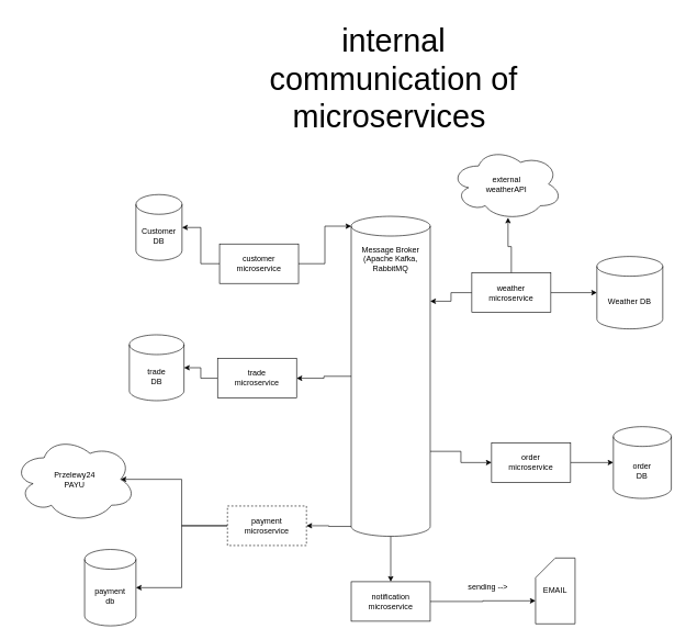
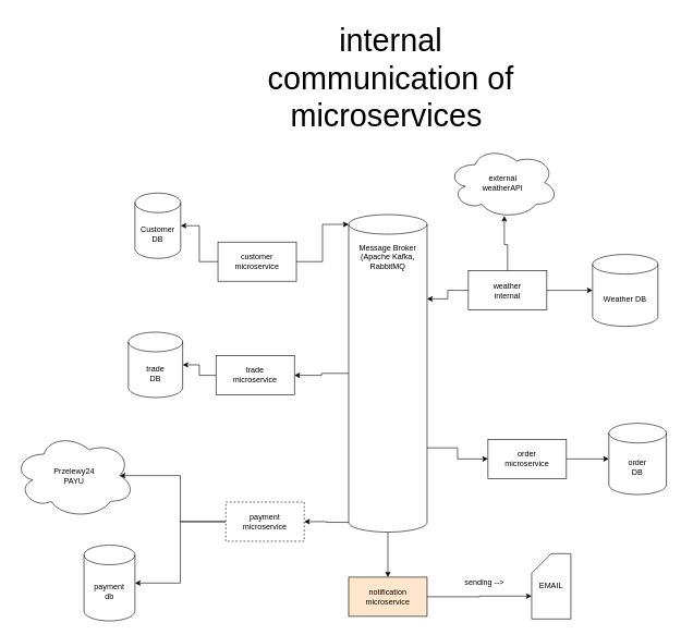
  <mxCell id="0" />
  <mxCell id="1" parent="0" />
  <mxCell id="2" style="edgeStyle=orthogonalEdgeStyle;rounded=0;orthogonalLoop=1;jettySize=auto;html=1;exitX=0;exitY=0.5;exitDx=0;exitDy=0;" edge="1" parent="1" source="4" target="18"><mxGeometry relative="1" as="geometry" /></mxCell>
  <mxCell id="3" style="edgeStyle=orthogonalEdgeStyle;rounded=0;orthogonalLoop=1;jettySize=auto;html=1;exitX=1;exitY=0.5;exitDx=0;exitDy=0;entryX=0;entryY=0;entryDx=0;entryDy=15;entryPerimeter=0;" edge="1" parent="1" source="4" target="23"><mxGeometry relative="1" as="geometry" /></mxCell>
  <mxCell id="4" value="customer&lt;br&gt;microservice" style="rounded=0;whiteSpace=wrap;html=1;" vertex="1" parent="1"><mxGeometry x="333" y="370" width="120" height="60" as="geometry" /></mxCell>
  <mxCell id="5" style="edgeStyle=orthogonalEdgeStyle;rounded=0;orthogonalLoop=1;jettySize=auto;html=1;exitX=1;exitY=0.5;exitDx=0;exitDy=0;entryX=0;entryY=0;entryDx=0;entryDy=65;entryPerimeter=0;" edge="1" parent="1" source="6" target="25"><mxGeometry relative="1" as="geometry" /></mxCell>
- <mxCell id="6" value="notification&lt;br&gt;microservice" style="rounded=0;whiteSpace=wrap;html=1;" vertex="1" parent="1"><mxGeometry x="533" y="883" width="120" height="60" as="geometry" /></mxCell>
+ <mxCell id="6" value="notification&lt;br&gt;microservice" style="rounded=0;whiteSpace=wrap;html=1;fillColor=#ffe6cc;" vertex="1" parent="1"><mxGeometry x="533" y="883" width="120" height="60" as="geometry" /></mxCell>
  <mxCell id="7" style="edgeStyle=orthogonalEdgeStyle;rounded=0;orthogonalLoop=1;jettySize=auto;html=1;exitX=1;exitY=0.5;exitDx=0;exitDy=0;" edge="1" parent="1" source="8" target="32"><mxGeometry relative="1" as="geometry" /></mxCell>
  <mxCell id="8" value="order&lt;br&gt;microservice" style="rounded=0;whiteSpace=wrap;html=1;" vertex="1" parent="1"><mxGeometry x="746.2" y="672" width="120" height="60" as="geometry" /></mxCell>
  <mxCell id="9" style="edgeStyle=orthogonalEdgeStyle;rounded=0;orthogonalLoop=1;jettySize=auto;html=1;exitX=0;exitY=0.5;exitDx=0;exitDy=0;entryX=0.875;entryY=0.5;entryDx=0;entryDy=0;entryPerimeter=0;" edge="1" parent="1" source="11" target="29"><mxGeometry relative="1" as="geometry" /></mxCell>
  <mxCell id="10" style="edgeStyle=orthogonalEdgeStyle;rounded=0;orthogonalLoop=1;jettySize=auto;html=1;exitX=0;exitY=0.5;exitDx=0;exitDy=0;entryX=1;entryY=0.5;entryDx=0;entryDy=0;entryPerimeter=0;" edge="1" parent="1" source="11" target="30"><mxGeometry relative="1" as="geometry" /></mxCell>
  <mxCell id="11" value="payment&lt;br&gt;microservice" style="rounded=0;whiteSpace=wrap;html=1;dashed=1;" vertex="1" parent="1"><mxGeometry x="345" y="768" width="120" height="60" as="geometry" /></mxCell>
  <mxCell id="12" style="edgeStyle=orthogonalEdgeStyle;rounded=0;orthogonalLoop=1;jettySize=auto;html=1;exitX=0;exitY=0.5;exitDx=0;exitDy=0;" edge="1" parent="1" source="13" target="28"><mxGeometry relative="1" as="geometry" /></mxCell>
  <mxCell id="13" value="trade&lt;br&gt;microservice" style="rounded=0;whiteSpace=wrap;html=1;" vertex="1" parent="1"><mxGeometry x="330" y="544" width="120" height="60" as="geometry" /></mxCell>
  <mxCell id="14" style="edgeStyle=orthogonalEdgeStyle;rounded=0;orthogonalLoop=1;jettySize=auto;html=1;exitX=0.5;exitY=0;exitDx=0;exitDy=0;entryX=0.513;entryY=0.964;entryDx=0;entryDy=0;entryPerimeter=0;" edge="1" parent="1" source="17" target="26"><mxGeometry relative="1" as="geometry" /></mxCell>
  <mxCell id="15" style="edgeStyle=orthogonalEdgeStyle;rounded=0;orthogonalLoop=1;jettySize=auto;html=1;exitX=1;exitY=0.5;exitDx=0;exitDy=0;entryX=0;entryY=0.5;entryDx=0;entryDy=0;entryPerimeter=0;" edge="1" parent="1" source="17" target="27"><mxGeometry relative="1" as="geometry" /></mxCell>
  <mxCell id="16" style="edgeStyle=orthogonalEdgeStyle;rounded=0;orthogonalLoop=1;jettySize=auto;html=1;exitX=0;exitY=0.5;exitDx=0;exitDy=0;entryX=1;entryY=0;entryDx=0;entryDy=129;entryPerimeter=0;" edge="1" parent="1" source="17" target="23"><mxGeometry relative="1" as="geometry"><mxPoint x="716" y="494" as="targetPoint" /></mxGeometry></mxCell>
- <mxCell id="17" value="weather&lt;br&gt;microservice" style="rounded=0;whiteSpace=wrap;html=1;" vertex="1" parent="1"><mxGeometry x="716.2" y="414" width="120" height="60" as="geometry" /></mxCell>
+ <mxCell id="17" value="weather&lt;br&gt;internal" style="rounded=0;whiteSpace=wrap;html=1;" vertex="1" parent="1"><mxGeometry x="716.2" y="414" width="120" height="60" as="geometry" /></mxCell>
  <mxCell id="18" value="Customer DB" style="shape=cylinder3;whiteSpace=wrap;html=1;boundedLbl=1;backgroundOutline=1;size=15;" vertex="1" parent="1"><mxGeometry x="206" y="295" width="70" height="100" as="geometry" /></mxCell>
  <mxCell id="19" style="edgeStyle=orthogonalEdgeStyle;rounded=0;orthogonalLoop=1;jettySize=auto;html=1;exitX=0.5;exitY=1;exitDx=0;exitDy=0;exitPerimeter=0;" edge="1" parent="1" source="23" target="6"><mxGeometry relative="1" as="geometry" /></mxCell>
  <mxCell id="20" style="edgeStyle=orthogonalEdgeStyle;rounded=0;orthogonalLoop=1;jettySize=auto;html=1;exitX=0;exitY=0.5;exitDx=0;exitDy=0;exitPerimeter=0;entryX=1;entryY=0.5;entryDx=0;entryDy=0;" edge="1" parent="1" source="23" target="13"><mxGeometry relative="1" as="geometry" /></mxCell>
  <mxCell id="21" style="edgeStyle=orthogonalEdgeStyle;rounded=0;orthogonalLoop=1;jettySize=auto;html=1;exitX=1;exitY=0;exitDx=0;exitDy=357;exitPerimeter=0;entryX=0;entryY=0.5;entryDx=0;entryDy=0;" edge="1" parent="1" source="23" target="8"><mxGeometry relative="1" as="geometry" /></mxCell>
  <mxCell id="22" style="edgeStyle=orthogonalEdgeStyle;rounded=0;orthogonalLoop=1;jettySize=auto;html=1;exitX=0;exitY=1;exitDx=0;exitDy=-15;exitPerimeter=0;entryX=1;entryY=0.5;entryDx=0;entryDy=0;" edge="1" parent="1" source="23" target="11"><mxGeometry relative="1" as="geometry"><mxPoint x="458" y="799" as="targetPoint" /></mxGeometry></mxCell>
  <mxCell id="23" value="" style="shape=cylinder3;whiteSpace=wrap;html=1;boundedLbl=1;backgroundOutline=1;size=15;" vertex="1" parent="1"><mxGeometry x="533" y="328" width="120" height="486" as="geometry" /></mxCell>
  <mxCell id="24" value="Message Broker (Apache Kafka, RabbitMQ" style="text;html=1;strokeColor=none;fillColor=none;align=center;verticalAlign=middle;whiteSpace=wrap;rounded=0;" vertex="1" parent="1"><mxGeometry x="543" y="358" width="100" height="70" as="geometry" /></mxCell>
  <mxCell id="25" value="EMAIL" style="shape=card;whiteSpace=wrap;html=1;" vertex="1" parent="1"><mxGeometry x="813" y="847" width="60" height="100" as="geometry" /></mxCell>
  <mxCell id="26" value="external&lt;br&gt;weatherAPI" style="ellipse;shape=cloud;whiteSpace=wrap;html=1;" vertex="1" parent="1"><mxGeometry x="684" y="224" width="170" height="110" as="geometry" /></mxCell>
  <mxCell id="27" value="Weather DB" style="shape=cylinder3;whiteSpace=wrap;html=1;boundedLbl=1;backgroundOutline=1;size=15;" vertex="1" parent="1"><mxGeometry x="906.2" y="389" width="100" height="110" as="geometry" /></mxCell>
  <mxCell id="28" value="trade&lt;br&gt;DB" style="shape=cylinder3;whiteSpace=wrap;html=1;boundedLbl=1;backgroundOutline=1;size=15;" vertex="1" parent="1"><mxGeometry x="196" y="508" width="83" height="100" as="geometry" /></mxCell>
  <mxCell id="29" value="Przelewy24&lt;br&gt;PAYU" style="ellipse;shape=cloud;whiteSpace=wrap;html=1;" vertex="1" parent="1"><mxGeometry x="20" y="662" width="186" height="131" as="geometry" /></mxCell>
  <mxCell id="30" value="payment&lt;br&gt;db" style="shape=cylinder3;whiteSpace=wrap;html=1;boundedLbl=1;backgroundOutline=1;size=15;" vertex="1" parent="1"><mxGeometry x="128" y="834" width="78" height="116" as="geometry" /></mxCell>
  <mxCell id="31" value="sending --&amp;gt;" style="text;html=1;strokeColor=none;fillColor=none;align=center;verticalAlign=middle;whiteSpace=wrap;rounded=0;" vertex="1" parent="1"><mxGeometry x="694" y="877" width="94" height="30" as="geometry" /></mxCell>
  <mxCell id="32" value="order &lt;br&gt;DB" style="shape=cylinder3;whiteSpace=wrap;html=1;boundedLbl=1;backgroundOutline=1;size=15;" vertex="1" parent="1"><mxGeometry x="931.2" y="647.5" width="88" height="109" as="geometry" /></mxCell>
  <mxCell id="33" value="&lt;font style=&quot;font-size: 48px;&quot;&gt;internal communication of microservices&amp;nbsp;&lt;/font&gt;" style="text;html=1;strokeColor=none;fillColor=none;align=center;verticalAlign=middle;whiteSpace=wrap;rounded=0;" vertex="1" parent="1"><mxGeometry x="370" y="20" width="455" height="198" as="geometry" /></mxCell>
